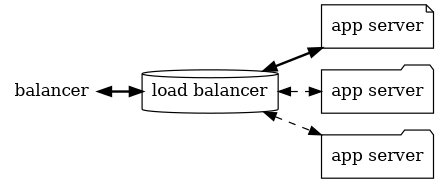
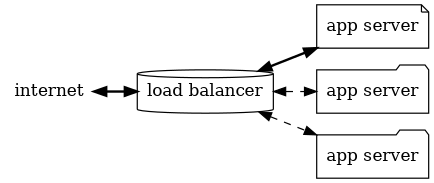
  digraph {
    rankdir=LR
    node [shape=folder]
    edge [dir=both style=bold]
-   n1 [label=balancer shape=none]
+   n1 [label=internet shape=none]
    n2 [label="load balancer" shape=cylinder]
    n3 [label="app server" shape=note]
    n4 [label="app server"]
    n5 [label="app server"]
    n1 -> n2
    n2 -> n3
    n2 -> n4 [style=dashed]
    n2 -> n5 [style=dashed]
  }
